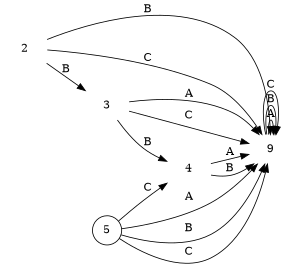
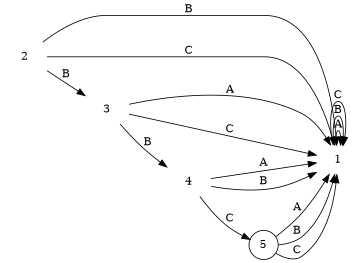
  digraph {
    rankdir=LR
    node [shape=plaintext]
    n1 [label=2]
-   n2 [label=9]
+   n2 [label=1]
    n3 [label=3]
    n4 [label=4]
    n5 [label=5 shape=circle]
    n1 -> n2 [label=B]
    n1 -> n2 [label=C]
    n1 -> n3 [label=B]
    n2 -> n2 [label=A]
    n2 -> n2 [label=B]
    n2 -> n2 [label=C]
    n3 -> n2 [label=A]
    n3 -> n2 [label=C]
    n3 -> n4 [label=B]
    n4 -> n2 [label=A]
    n4 -> n2 [label=B]
-   n5 -> n4 [label=C]
+   n4 -> n5 [label=C]
    n5 -> n2 [label=A]
    n5 -> n2 [label=B]
    n5 -> n2 [label=C]
  }
